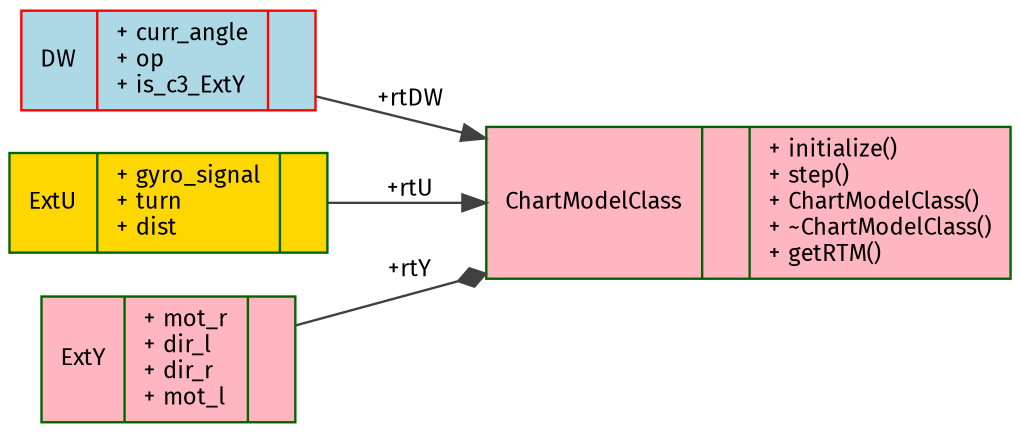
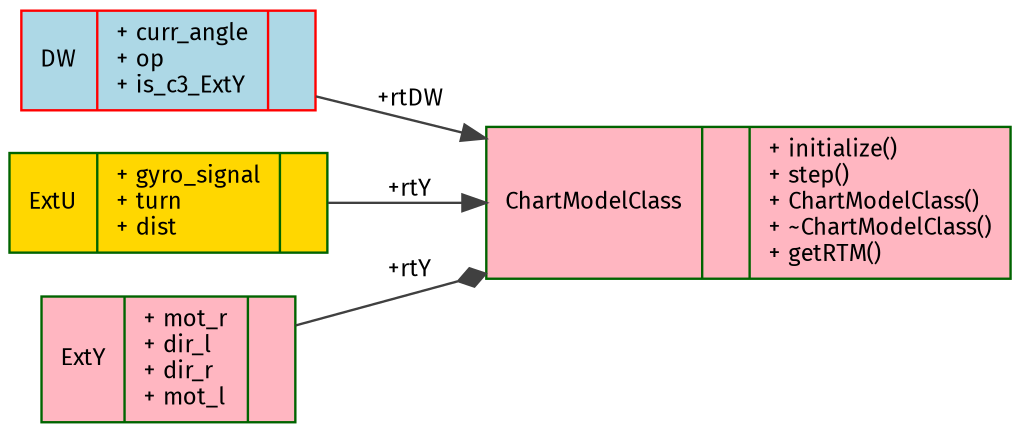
  digraph {
    fontname="Fira Sans"
    rankdir=LR
    node [color=darkgreen fillcolor=lightpink fontname="Fira Sans" fontsize=10 shape=record style=filled]
    edge [arrowhead=normal color=grey25 fontname="Fira Sans" fontsize=10 labelfontname=Helvetica labelfontsize=10 style=solid]
    n1 [fontcolor=black height=0.2 label="{ChartModelClass\n||+ initialize()\l+ step()\l+ ChartModelClass()\l+ ~ChartModelClass()\l+ getRTM()\l}" width=0.4]
    n2 [color=red fillcolor=lightblue height=0.2 label="{DW\n|+ curr_angle\l+ op\l+ is_c3_ExtY\l|}" width=0.4]
    n3 [fillcolor=gold height=0.2 label="{ExtU\n|+ gyro_signal\l+ turn\l+ dist\l|}" width=0.4]
    n4 [height=0.2 label="{ExtY\n|+ mot_r\l+ dir_l\l+ dir_r\l+ mot_l\l|}" width=0.4]
    n2 -> n1 [label=" +rtDW"]
-   n3 -> n1 [label=" +rtU"]
+   n3 -> n1 [label=" +rtY"]
    n4 -> n1 [arrowhead=diamond label=" +rtY"]
  }
